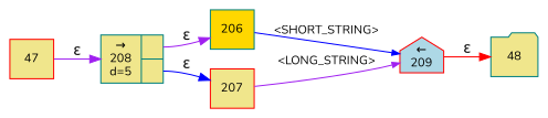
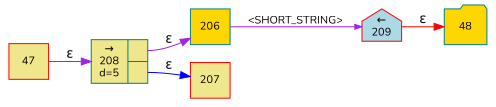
  digraph {
    fontname=Nunito
    rankdir=LR
    node [color=teal fillcolor=khaki fixedsize=true fontname=Nunito fontsize=11 shape=box style=filled peripheries=1]
    edge [color=purple fontname=Nunito]
-   n1 [label=48 shape=folder width=.6 peripheries=""]
+   n1 [fillcolor=gold label=48 shape=folder width=.6 peripheries=""]
    n2 [fixedsize=false label="{&rarr;\n208\nd=5|{<p0>|<p1>}}" shape=record]
    n3 [fillcolor=gold label=206 width=.55]
    n4 [color=red label=207 width=.55]
    n5 [color=red fillcolor=lightblue label="&larr;\n209" shape=house width=.55]
    n6 [color=red label=47 width=.55]
    n2 -> n3 [label="&epsilon;" tailport=p0]
    n2 -> n4 [color=blue label="&epsilon;" tailport=p1]
-   n3 -> n5 [arrowhead=normal arrowsize=.7 color=blue fontsize=11 label="<SHORT_STRING>"]
-   n4 -> n5 [arrowhead=normal arrowsize=.7 fontsize=11 label="<LONG_STRING>"]
+   n3 -> n5 [arrowhead=normal arrowsize=.7 fontsize=11 label="<SHORT_STRING>"]
    n5 -> n1 [color=red label="&epsilon;"]
    n6 -> n2 [label="&epsilon;"]
  }
